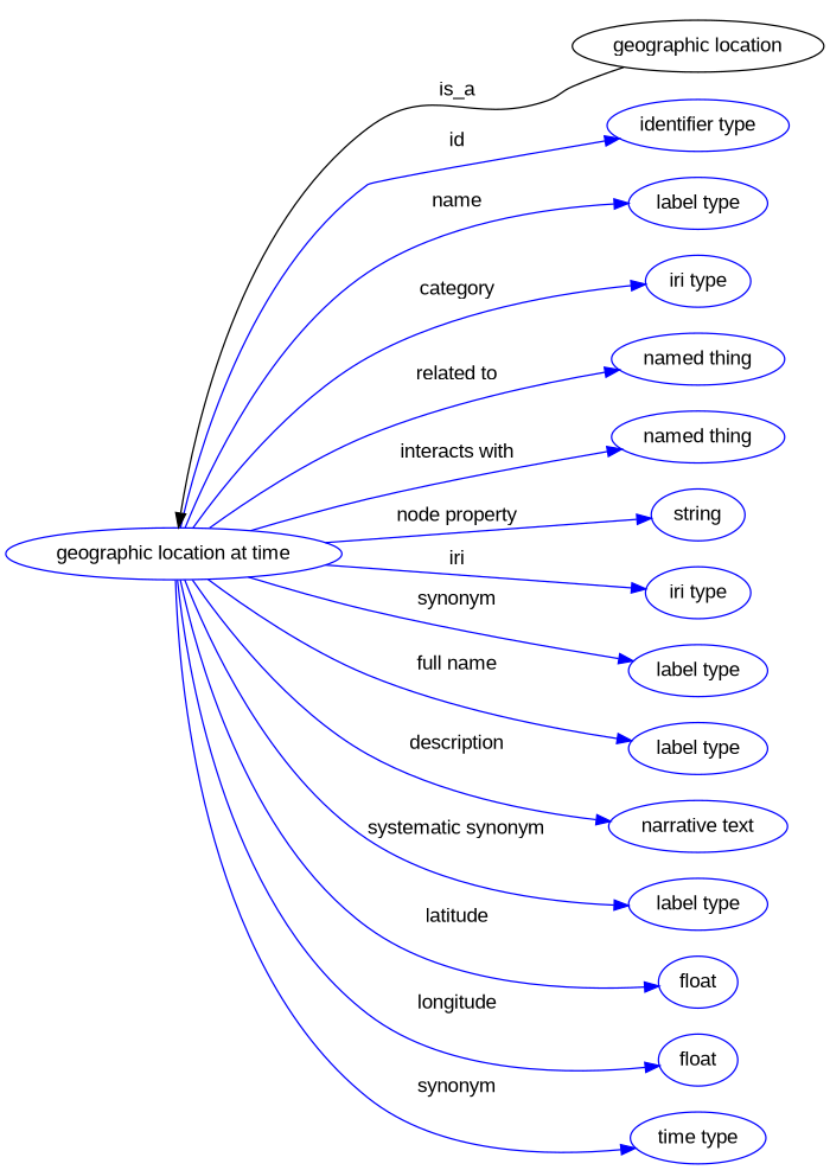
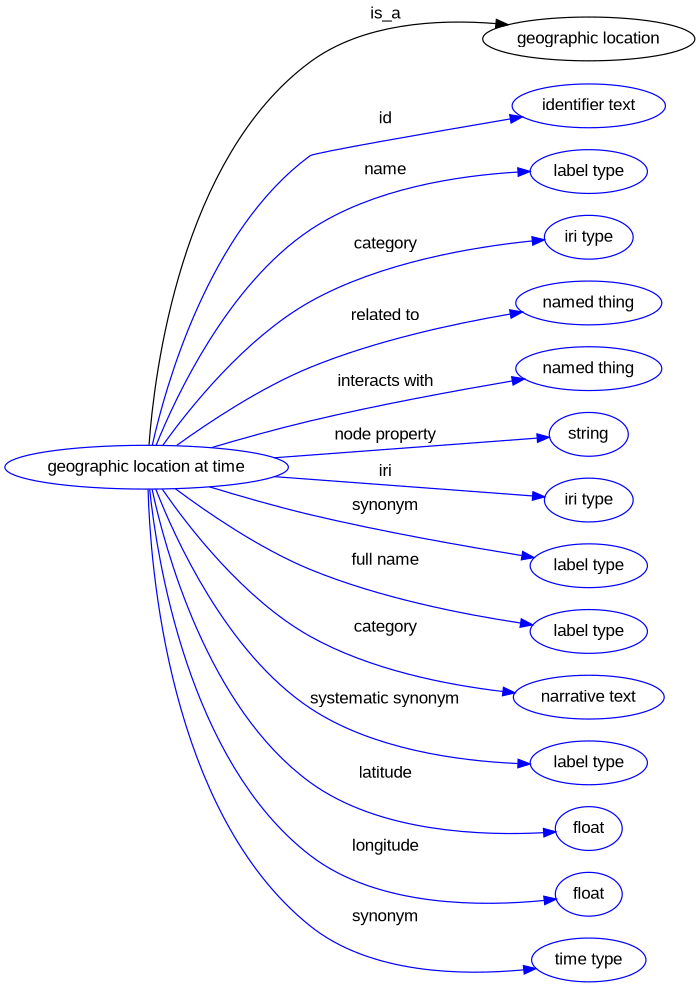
  digraph {
    fontname="Liberation Sans"
    rankdir=LR
    node [color=blue fontname="Liberation Sans"]
    edge [fontname="Liberation Sans" color=blue style=solid]
    n1 [height=0.5 label="geographic location at time" width=2.9614]
    "geographic location" [height=0.5 width=2.2247 color=""]
-   n3 [height=0.5 label="identifier type" width=1.652]
+   n3 [height=0.5 label="identifier text" width=1.652]
    n4 [height=0.5 label="label type" width=1.2425]
    n5 [height=0.5 label="iri type" width=0.9834]
    n6 [height=0.5 label="named thing" width=1.5019]
    n7 [height=0.5 label="named thing" width=1.5019]
    n8 [height=0.5 label=string width=0.8403]
    n9 [height=0.5 label="iri type" width=0.9834]
    n10 [height=0.5 label="label type" width=1.2425]
    n11 [height=0.5 label="label type" width=1.2425]
    n12 [height=0.5 label="narrative text" width=1.5834]
    n13 [height=0.5 label="label type" width=1.2425]
    n14 [height=0.5 label=float width=0.75]
    n15 [height=0.5 label=float width=0.75]
    n16 [height=0.5 label="time type" width=1.2017]
-   "geographic location" -> n1 [label=is_a color="" style=""]
+   n1 -> "geographic location" [label=is_a color="" style=""]
    n1 -> n3 [label=id]
    n1 -> n4 [label=name]
    n1 -> n5 [label=category]
    n1 -> n6 [label="related to"]
    n1 -> n7 [label="interacts with"]
    n1 -> n8 [label="node property"]
    n1 -> n9 [label=iri]
    n1 -> n10 [label=synonym]
    n1 -> n11 [label="full name"]
-   n1 -> n12 [label=description]
+   n1 -> n12 [label=category]
    n1 -> n13 [label="systematic synonym"]
    n1 -> n14 [label=latitude]
    n1 -> n15 [label=longitude]
    n1 -> n16 [label=synonym]
  }
